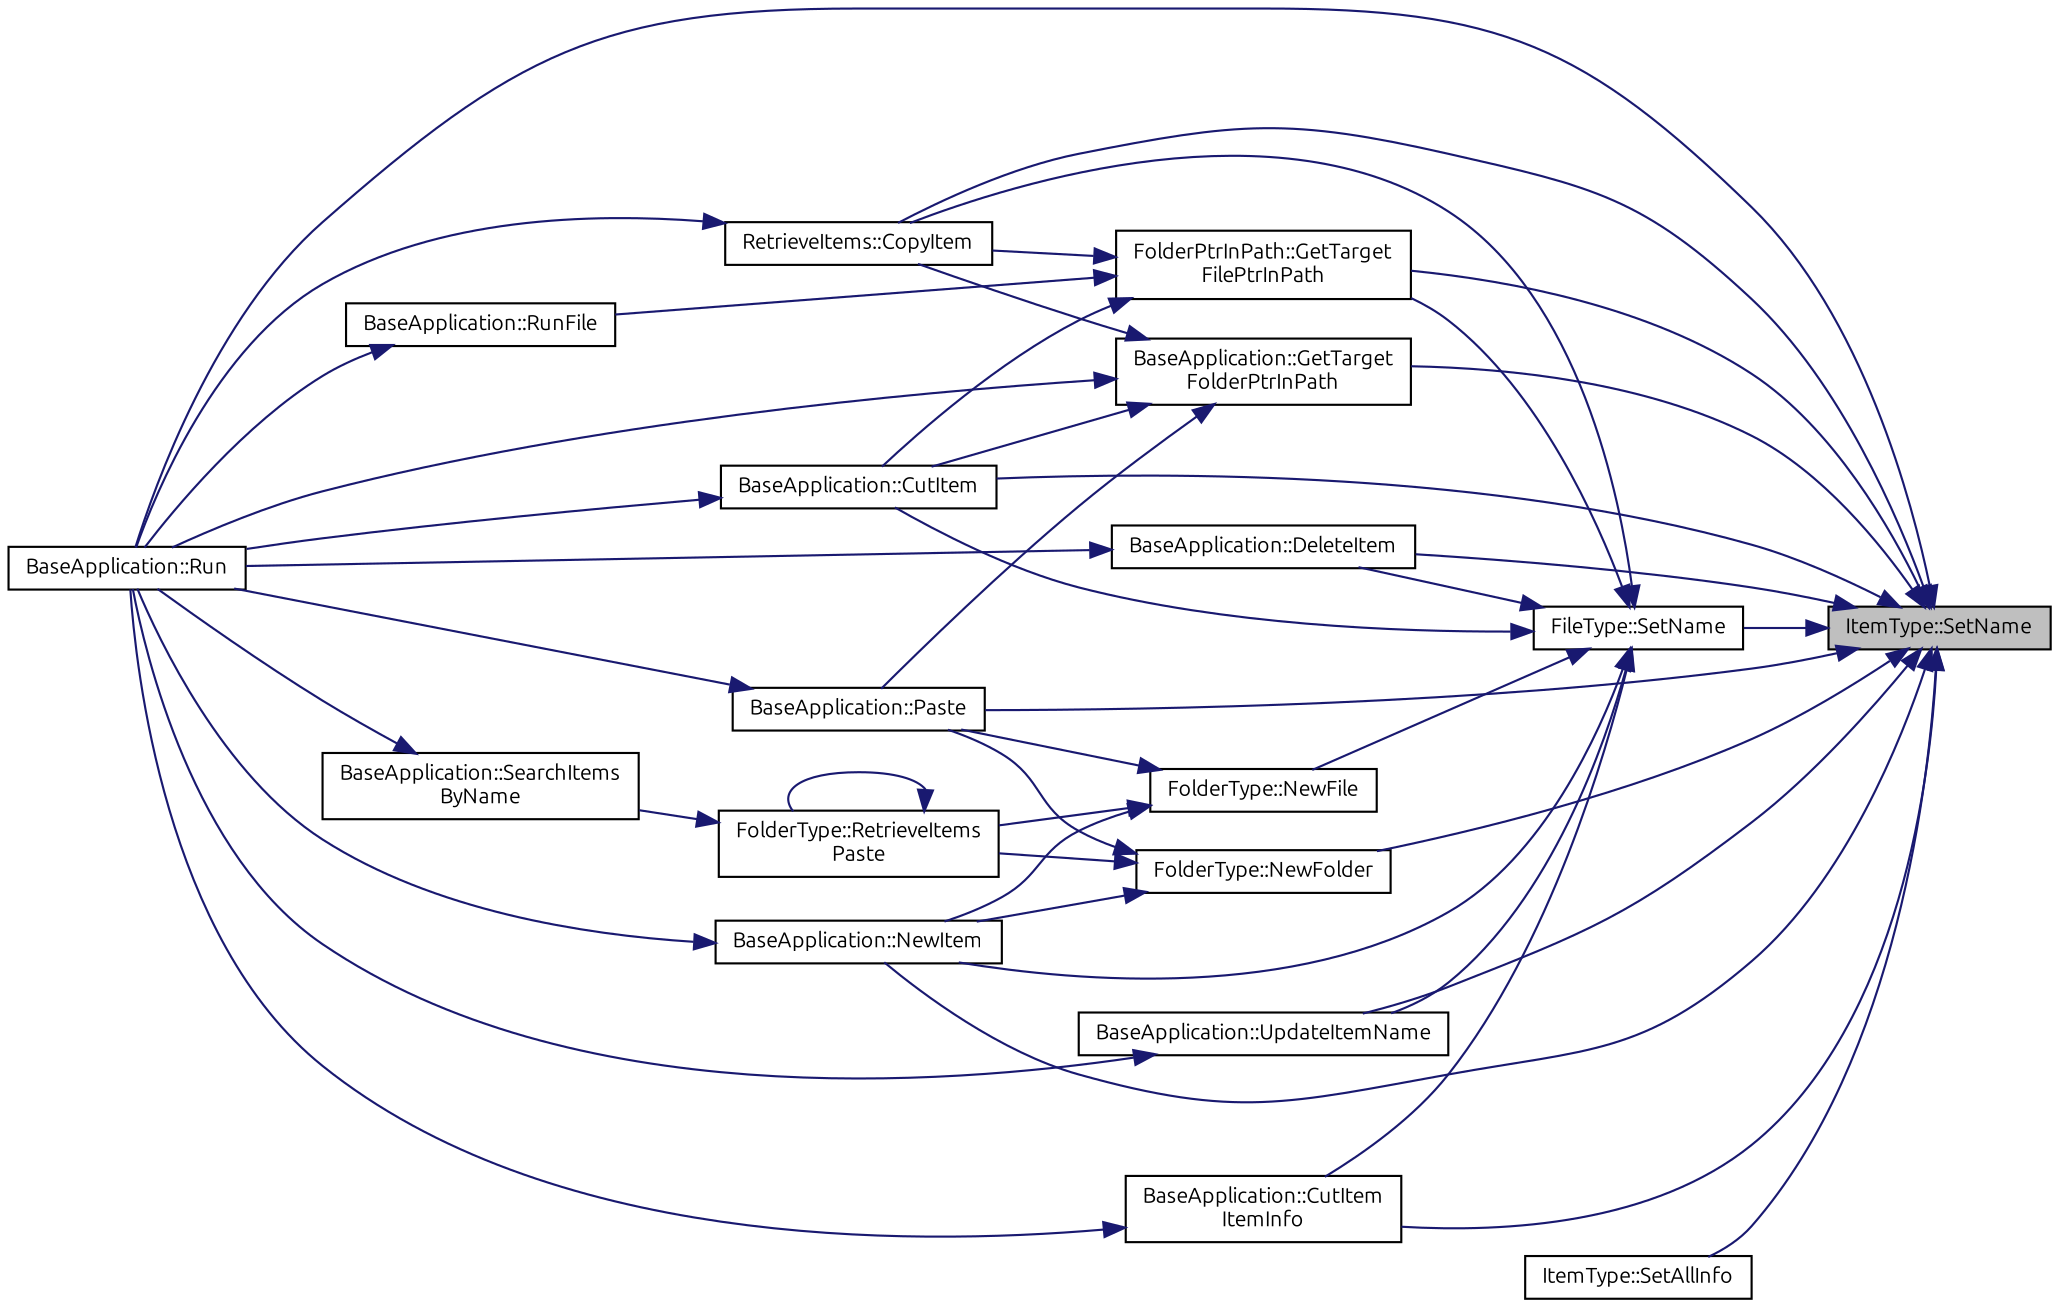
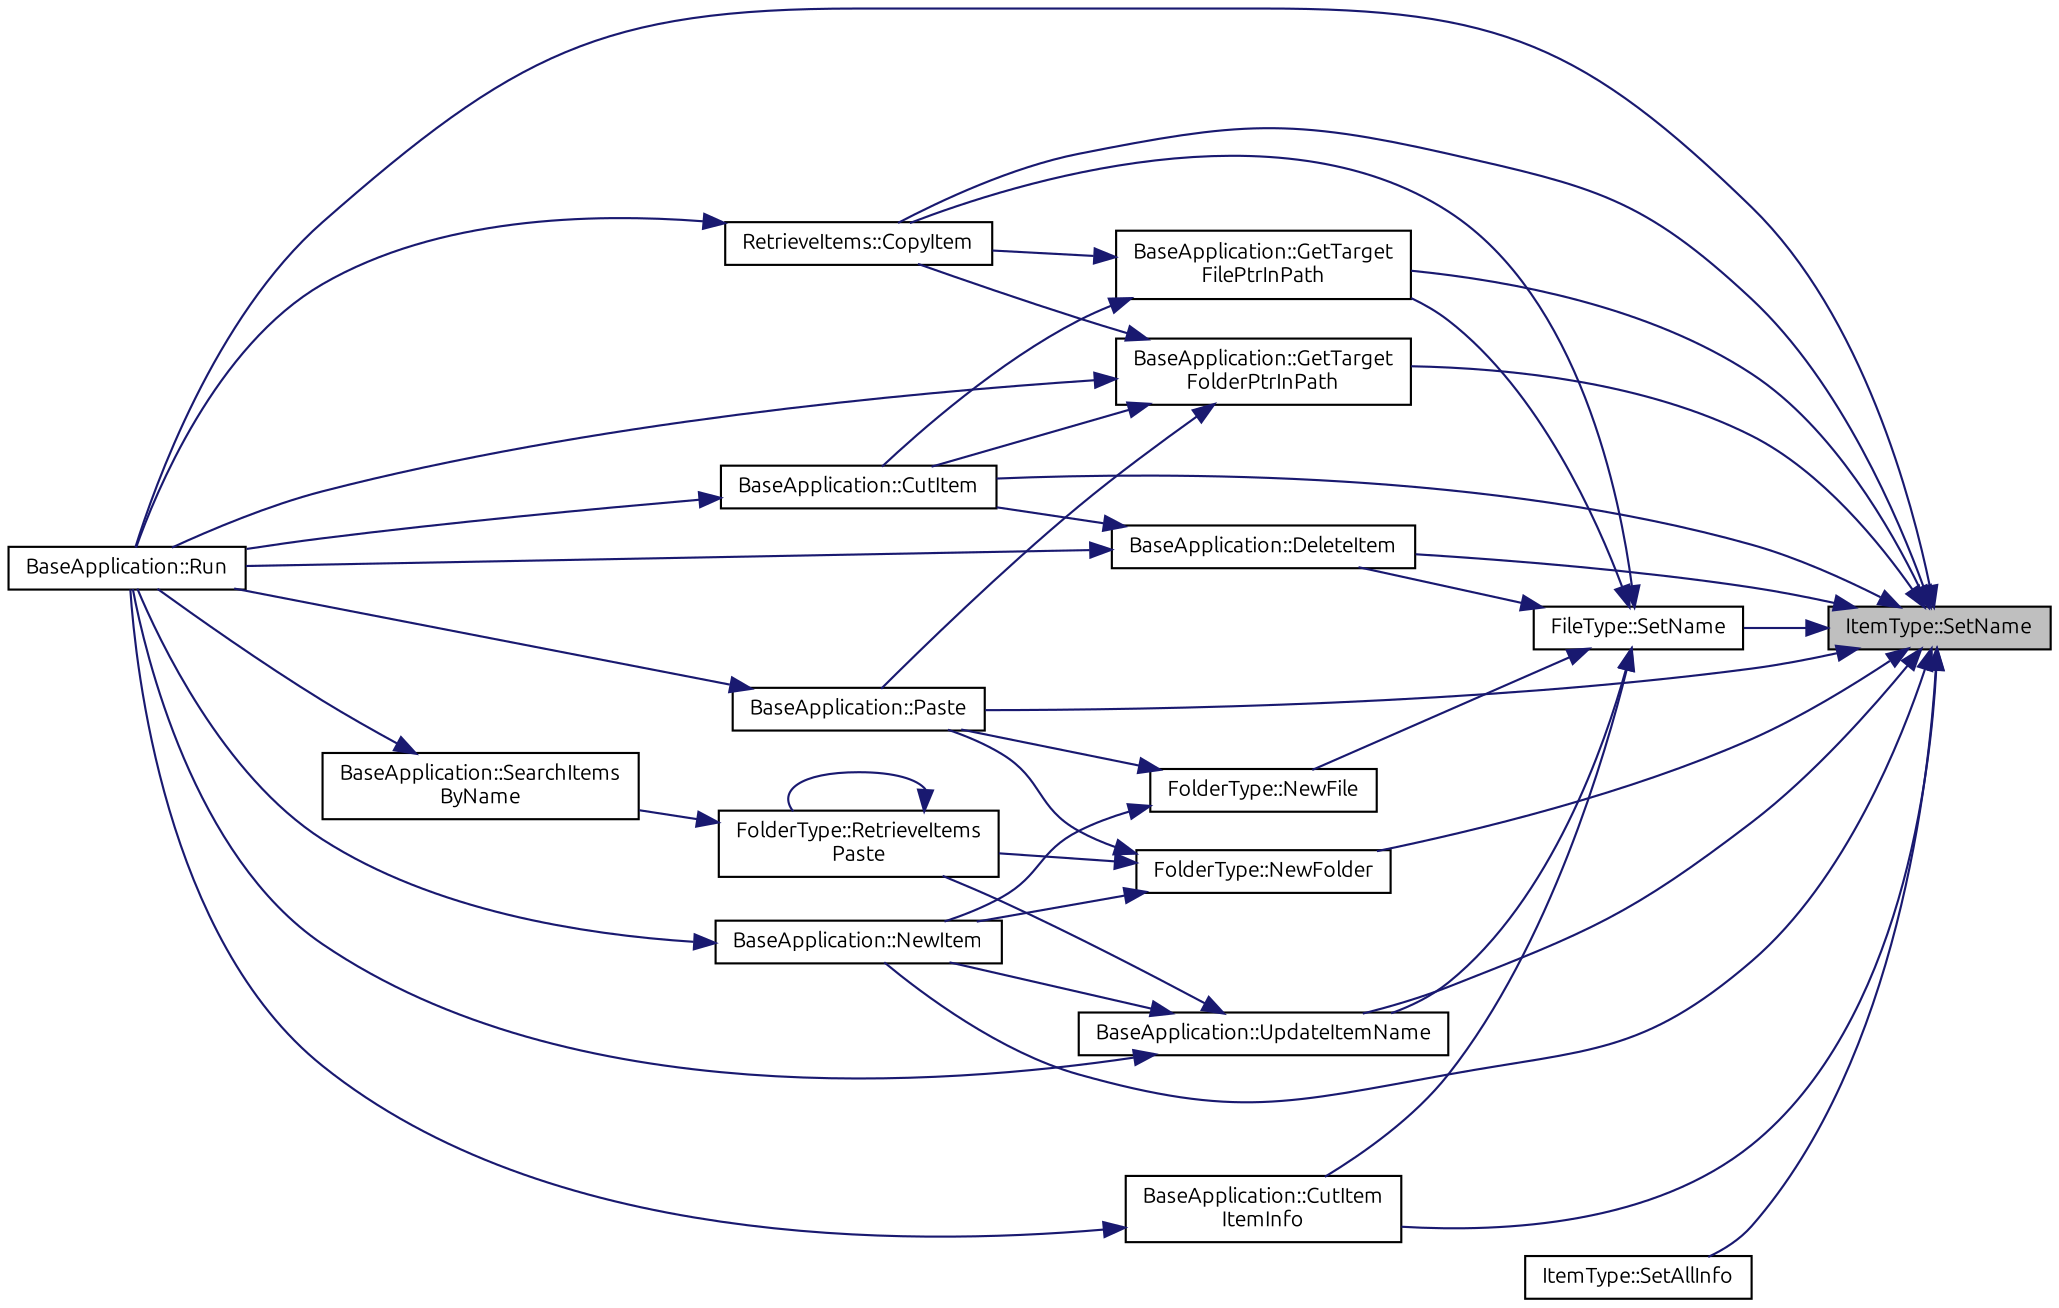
  digraph {
    fontname=Ubuntu
    rankdir=RL
    node [color=black fillcolor=white fontname=Ubuntu fontsize=10 shape=record style=filled]
    edge [color=midnightblue dir=back fontname=Ubuntu fontsize=10 labelfontname=Helvetica labelfontsize=10 style=solid]
    n1 [fillcolor=grey75 fontcolor=black height=0.2 label="ItemType::SetName" width=0.4]
    n2 [height=0.2 label="BaseApplication::Run" width=0.4]
    n3 [height=0.2 label="BaseApplication::GetTarget\lFolderPtrInPath" width=0.4]
    n4 [height=0.2 label="RetrieveItems::CopyItem" width=0.4]
    n5 [height=0.2 label="BaseApplication::CutItem" width=0.4]
    n6 [height=0.2 label="BaseApplication::Paste" width=0.4]
-   n7 [height=0.2 label="FolderPtrInPath::GetTarget\lFilePtrInPath" width=0.4]
+   n7 [height=0.2 label="BaseApplication::GetTarget\lFilePtrInPath" width=0.4]
    n8 [height=0.2 label="BaseApplication::NewItem" width=0.4]
    n9 [height=0.2 label="BaseApplication::DeleteItem" width=0.4]
    n10 [height=0.2 label="BaseApplication::UpdateItemName" width=0.4]
    n11 [height=0.2 label="BaseApplication::CutItem\lItemInfo" width=0.4]
    n12 [height=0.2 label="FileType::SetName" width=0.4]
    n13 [height=0.2 label="FolderType::NewFolder" width=0.4]
    n14 [height=0.2 label="ItemType::SetAllInfo" width=0.4]
-   n15 [height=0.2 label="BaseApplication::RunFile" width=0.4]
    n16 [height=0.2 label="FolderType::NewFile" width=0.4]
    n17 [height=0.2 label="FolderType::RetrieveItems\lPaste" width=0.4]
    n18 [height=0.2 label="BaseApplication::SearchItems\lByName" width=0.4]
    n1 -> n2
    n1 -> n3
    n1 -> n4
    n1 -> n5
    n1 -> n6
    n1 -> n7
    n1 -> n8
    n1 -> n9
    n1 -> n10
    n1 -> n11
    n1 -> n12
    n1 -> n13
    n1 -> n14
    n3 -> n2
    n3 -> n4
    n3 -> n5
    n3 -> n6
    n4 -> n2
    n5 -> n2
    n6 -> n2
    n7 -> n4
    n7 -> n5
-   n7 -> n15
    n8 -> n2
    n9 -> n2
    n10 -> n2
    n11 -> n2
    n12 -> n4
-   n12 -> n5
+   n9 -> n5
    n12 -> n7
-   n12 -> n8
+   n10 -> n8
    n12 -> n9
    n12 -> n10
    n12 -> n11
    n12 -> n16
    n13 -> n6
    n13 -> n8
    n13 -> n17
-   n15 -> n2
    n16 -> n6
    n16 -> n8
-   n16 -> n17
+   n10 -> n17
    n17 -> n17
    n17 -> n18
    n18 -> n2
  }
